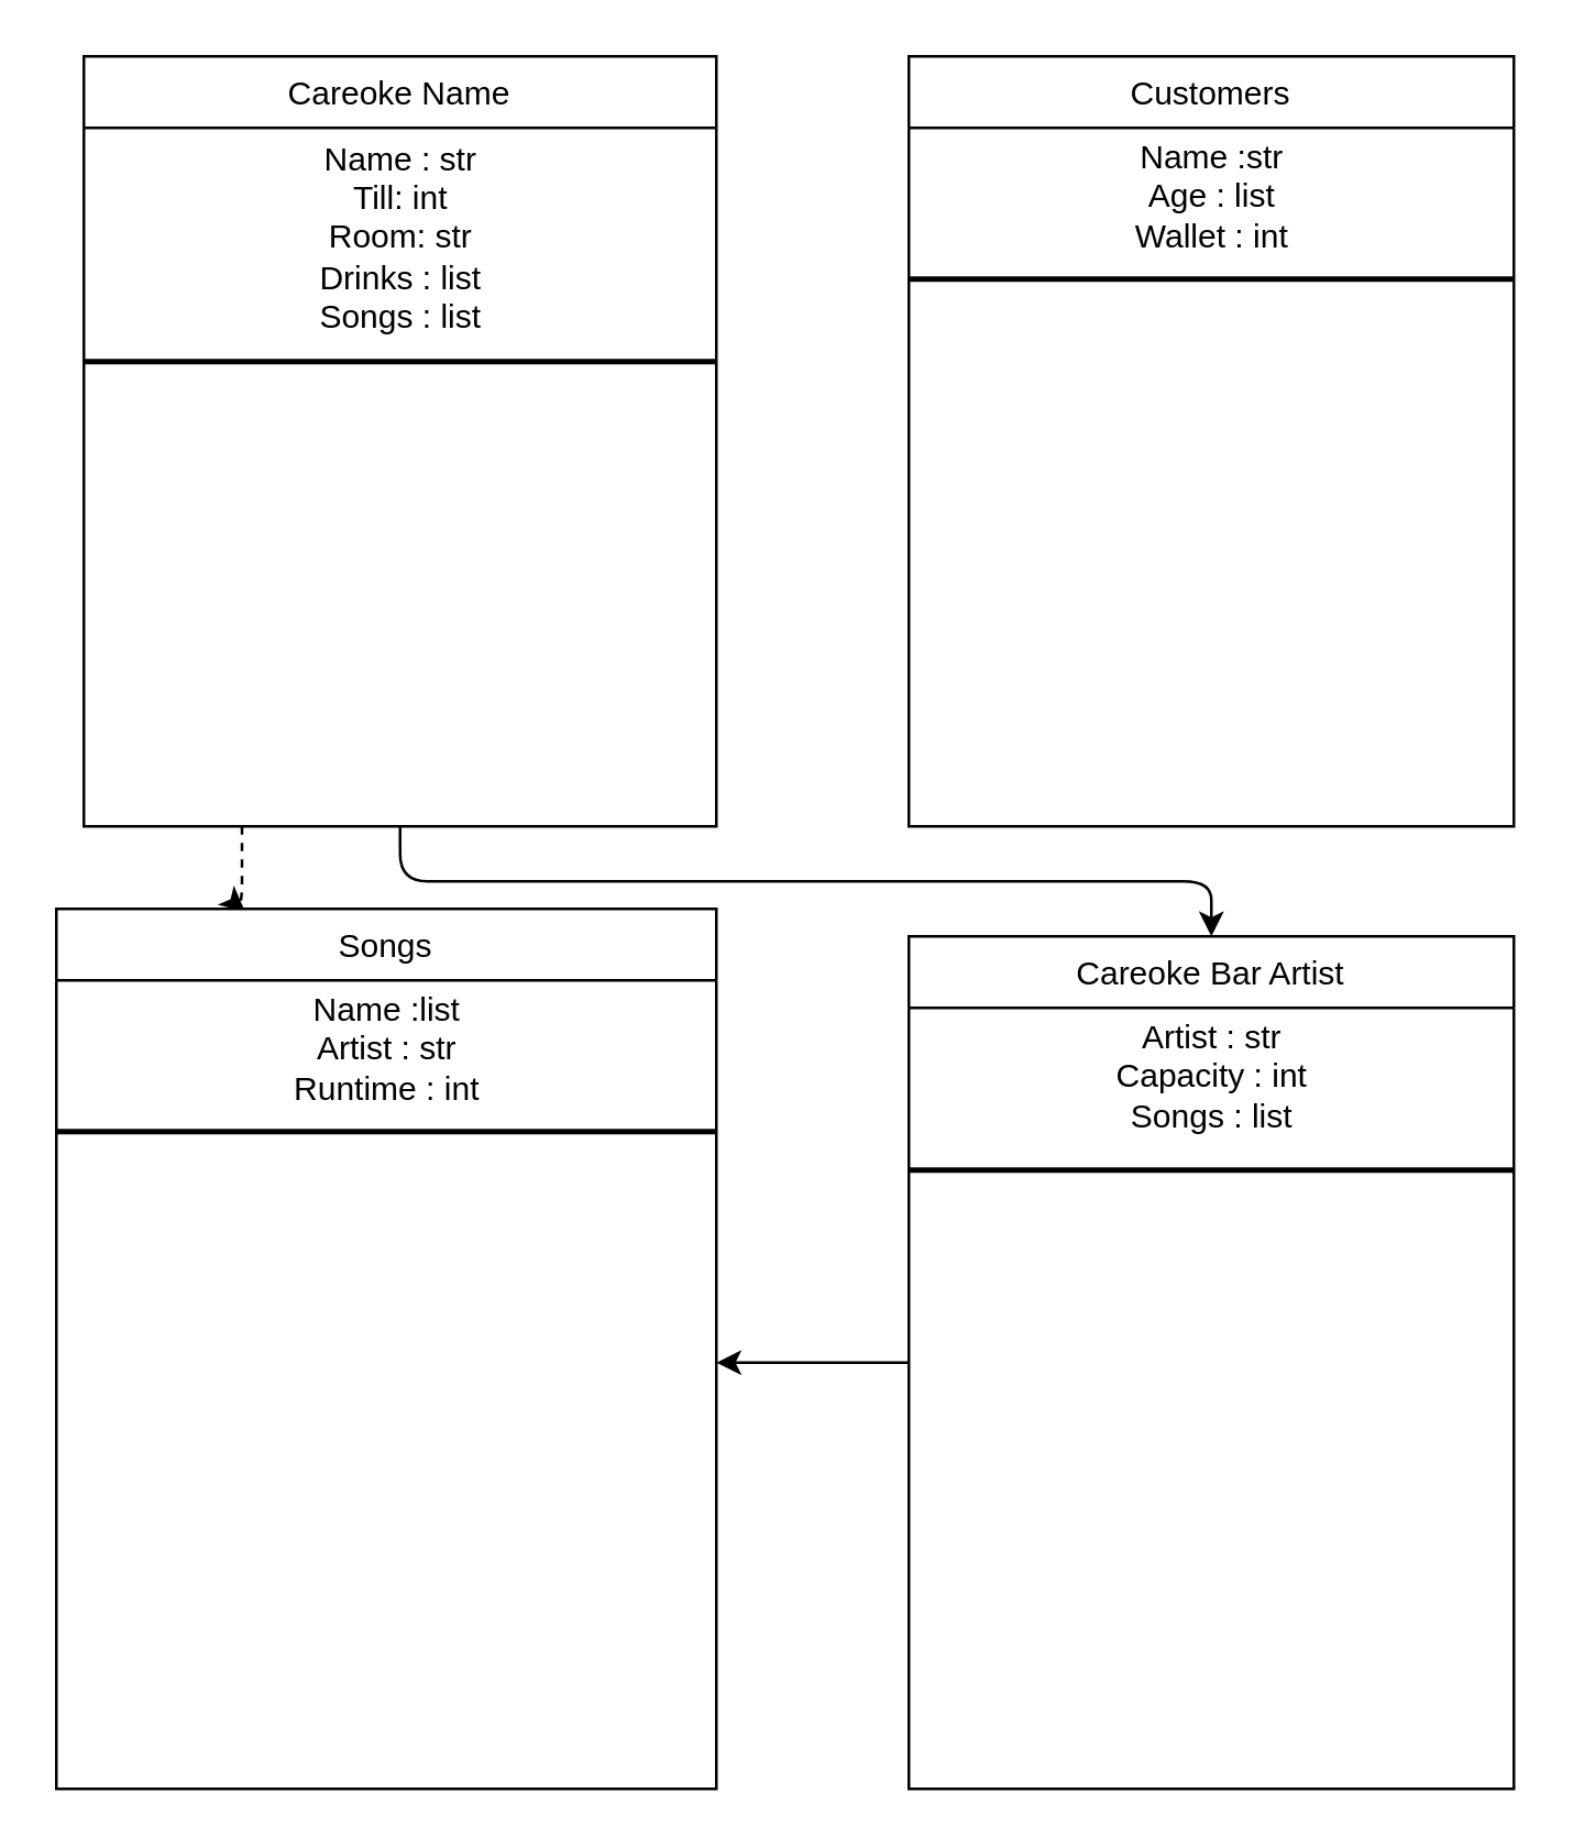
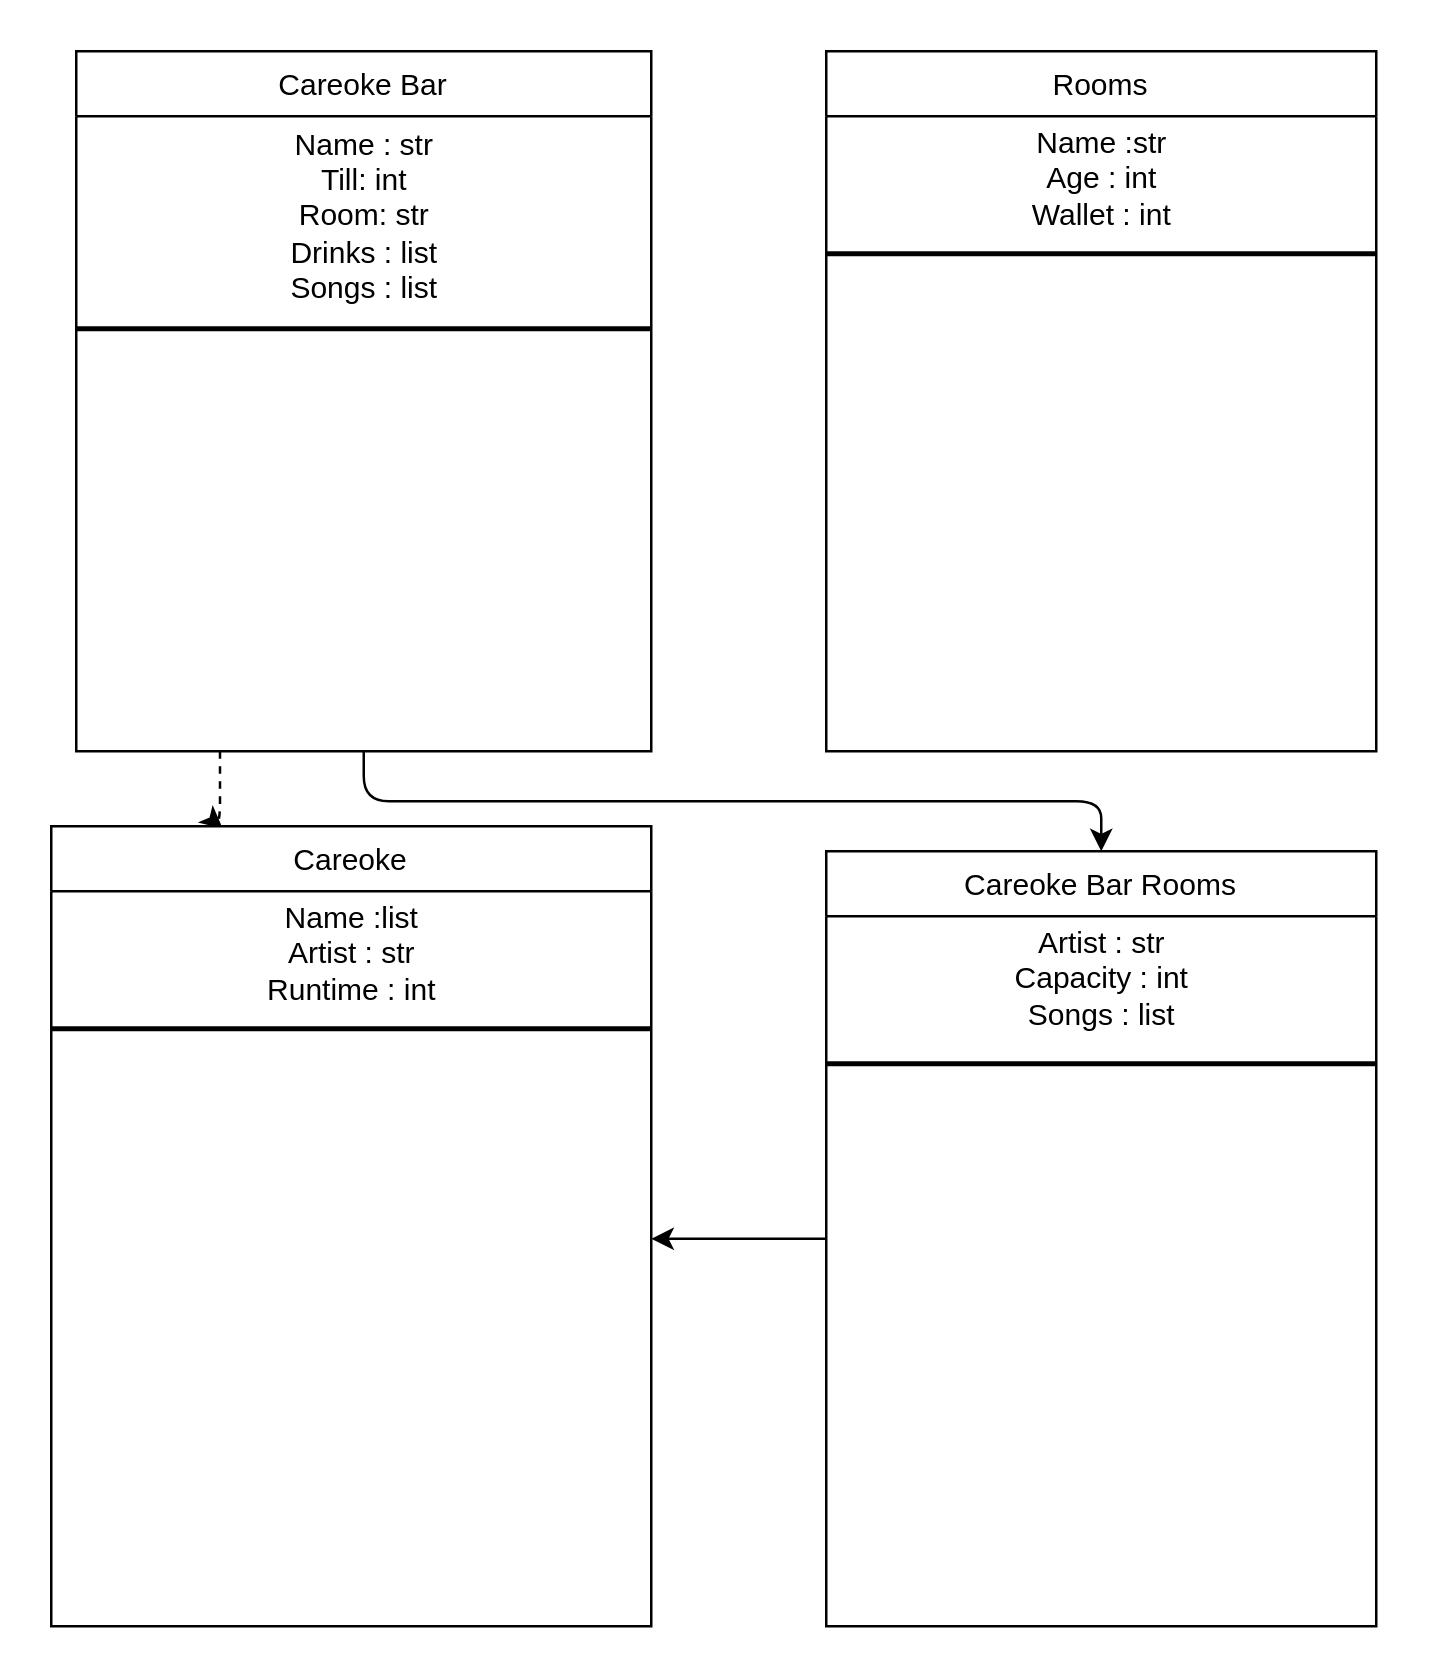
  <mxCell id="0" />
  <mxCell id="1" parent="0" />
  <mxCell id="2" style="edgeStyle=orthogonalEdgeStyle;rounded=1;orthogonalLoop=1;jettySize=auto;html=1;exitX=0.5;exitY=1;exitDx=0;exitDy=0;" edge="1" parent="1" source="5" target="15"><mxGeometry relative="1" as="geometry" /></mxCell>
  <mxCell id="3" style="edgeStyle=orthogonalEdgeStyle;rounded=1;orthogonalLoop=1;jettySize=auto;html=1;exitX=0;exitY=0.5;exitDx=0;exitDy=0;" edge="1" parent="1" source="15"><mxGeometry relative="1" as="geometry"><mxPoint x="260" y="495" as="targetPoint" /></mxGeometry></mxCell>
  <mxCell id="4" style="edgeStyle=orthogonalEdgeStyle;rounded=1;orthogonalLoop=1;jettySize=auto;html=1;exitX=0.25;exitY=1;exitDx=0;exitDy=0;entryX=0.286;entryY=0.003;entryDx=0;entryDy=0;entryPerimeter=0;dashed=1;" edge="1" parent="1" source="5" target="11"><mxGeometry relative="1" as="geometry"><mxPoint x="120" y="300" as="targetPoint" /><Array as="points"><mxPoint x="88" y="330" /><mxPoint x="89" y="330" /></Array></mxGeometry></mxCell>
- <mxCell id="5" value="Careoke Name" style="swimlane;fontStyle=0;align=center;verticalAlign=top;childLayout=stackLayout;horizontal=1;startSize=26;horizontalStack=0;resizeParent=1;resizeLast=0;collapsible=1;marginBottom=0;shadow=0;strokeWidth=1;" parent="1" vertex="1"><mxGeometry x="30" y="20" width="230" height="280" as="geometry"><mxRectangle x="130" y="380" width="160" height="26" as="alternateBounds" /></mxGeometry></mxCell>
+ <mxCell id="5" value="Careoke Bar" style="swimlane;fontStyle=0;align=center;verticalAlign=top;childLayout=stackLayout;horizontal=1;startSize=26;horizontalStack=0;resizeParent=1;resizeLast=0;collapsible=1;marginBottom=0;shadow=0;strokeWidth=1;" parent="1" vertex="1"><mxGeometry x="30" y="20" width="230" height="280" as="geometry"><mxRectangle x="130" y="380" width="160" height="26" as="alternateBounds" /></mxGeometry></mxCell>
  <mxCell id="6" value="Name : str&lt;br&gt;Till: int&lt;br&gt;Room: str&lt;br&gt;Drinks : list&lt;br&gt;Songs : list" style="text;html=1;align=center;verticalAlign=middle;resizable=0;points=[];autosize=1;" vertex="1" parent="5"><mxGeometry y="26" width="230" height="80" as="geometry" /></mxCell>
  <mxCell id="7" value="" style="line;strokeWidth=2;html=1;" vertex="1" parent="5"><mxGeometry y="106" width="230" height="10" as="geometry" /></mxCell>
- <mxCell id="8" value="Customers" style="swimlane;fontStyle=0;align=center;verticalAlign=top;childLayout=stackLayout;horizontal=1;startSize=26;horizontalStack=0;resizeParent=1;resizeLast=0;collapsible=1;marginBottom=0;shadow=0;strokeWidth=1;" vertex="1" parent="1"><mxGeometry x="330" y="20" width="220" height="280" as="geometry"><mxRectangle x="130" y="380" width="160" height="26" as="alternateBounds" /></mxGeometry></mxCell>
- <mxCell id="9" value="Name :str&lt;br&gt;Age : list&lt;br&gt;Wallet : int" style="text;html=1;align=center;verticalAlign=middle;resizable=0;points=[];autosize=1;" vertex="1" parent="8"><mxGeometry y="26" width="220" height="50" as="geometry" /></mxCell>
+ <mxCell id="8" value="Rooms" style="swimlane;fontStyle=0;align=center;verticalAlign=top;childLayout=stackLayout;horizontal=1;startSize=26;horizontalStack=0;resizeParent=1;resizeLast=0;collapsible=1;marginBottom=0;shadow=0;strokeWidth=1;" vertex="1" parent="1"><mxGeometry x="330" y="20" width="220" height="280" as="geometry"><mxRectangle x="130" y="380" width="160" height="26" as="alternateBounds" /></mxGeometry></mxCell>
+ <mxCell id="9" value="Name :str&lt;br&gt;Age : int&lt;br&gt;Wallet : int" style="text;html=1;align=center;verticalAlign=middle;resizable=0;points=[];autosize=1;" vertex="1" parent="8"><mxGeometry y="26" width="220" height="50" as="geometry" /></mxCell>
  <mxCell id="10" value="" style="line;strokeWidth=2;html=1;" vertex="1" parent="8"><mxGeometry y="76" width="220" height="10" as="geometry" /></mxCell>
- <mxCell id="11" value="Songs" style="swimlane;fontStyle=0;align=center;verticalAlign=top;childLayout=stackLayout;horizontal=1;startSize=26;horizontalStack=0;resizeParent=1;resizeLast=0;collapsible=1;marginBottom=0;shadow=0;strokeWidth=1;" vertex="1" parent="1"><mxGeometry x="20" y="330" width="240" height="320" as="geometry"><mxRectangle x="130" y="380" width="160" height="26" as="alternateBounds" /></mxGeometry></mxCell>
+ <mxCell id="11" value="Careoke" style="swimlane;fontStyle=0;align=center;verticalAlign=top;childLayout=stackLayout;horizontal=1;startSize=26;horizontalStack=0;resizeParent=1;resizeLast=0;collapsible=1;marginBottom=0;shadow=0;strokeWidth=1;" vertex="1" parent="1"><mxGeometry x="20" y="330" width="240" height="320" as="geometry"><mxRectangle x="130" y="380" width="160" height="26" as="alternateBounds" /></mxGeometry></mxCell>
  <mxCell id="12" value="Name :list&lt;br&gt;Artist : str&lt;br&gt;Runtime : int" style="text;html=1;align=center;verticalAlign=middle;resizable=0;points=[];autosize=1;" vertex="1" parent="11"><mxGeometry y="26" width="240" height="50" as="geometry" /></mxCell>
  <mxCell id="13" value="" style="line;strokeWidth=2;html=1;" vertex="1" parent="11"><mxGeometry y="76" width="240" height="10" as="geometry" /></mxCell>
  <mxCell id="14" value="" style="line;strokeWidth=2;html=1;" vertex="1" parent="1"><mxGeometry x="330" y="420" width="220" height="10" as="geometry" /></mxCell>
- <mxCell id="15" value="Careoke Bar Artist" style="swimlane;fontStyle=0;align=center;verticalAlign=top;childLayout=stackLayout;horizontal=1;startSize=26;horizontalStack=0;resizeParent=1;resizeLast=0;collapsible=1;marginBottom=0;shadow=0;strokeWidth=1;" vertex="1" parent="1"><mxGeometry x="330" y="340" width="220" height="310" as="geometry"><mxRectangle x="130" y="380" width="160" height="26" as="alternateBounds" /></mxGeometry></mxCell>
+ <mxCell id="15" value="Careoke Bar Rooms" style="swimlane;fontStyle=0;align=center;verticalAlign=top;childLayout=stackLayout;horizontal=1;startSize=26;horizontalStack=0;resizeParent=1;resizeLast=0;collapsible=1;marginBottom=0;shadow=0;strokeWidth=1;" vertex="1" parent="1"><mxGeometry x="330" y="340" width="220" height="310" as="geometry"><mxRectangle x="130" y="380" width="160" height="26" as="alternateBounds" /></mxGeometry></mxCell>
  <mxCell id="16" value="Artist : str&lt;br&gt;Capacity : int&lt;br&gt;Songs : list" style="text;html=1;align=center;verticalAlign=middle;resizable=0;points=[];autosize=1;" vertex="1" parent="15"><mxGeometry y="26" width="220" height="50" as="geometry" /></mxCell>
